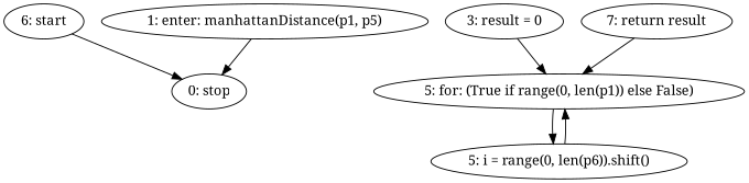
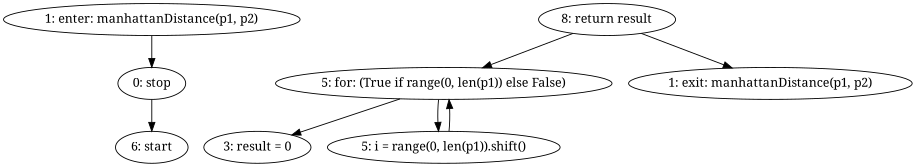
  strict digraph {
    fontname="Noto Serif"
    node [fontname="Noto Serif"]
    edge [fontname="Noto Serif"]
    n1 [label="6: start"]
    n2 [label="0: stop"]
-   n3 [label="1: enter: manhattanDistance(p1, p5)"]
+   n3 [label="1: enter: manhattanDistance(p1, p2)"]
    n4 [label="3: result = 0"]
    n5 [label="5: for: (True if range(0, len(p1)) else False)"]
-   n6 [label="5: i = range(0, len(p6)).shift()"]
-   n7 [label="7: return result"]
-   n1 -> n2
+   n6 [label="5: i = range(0, len(p1)).shift()"]
+   n7 [label="8: return result"]
+   n8 [label="1: exit: manhattanDistance(p1, p2)"]
+   n2 -> n1
    n3 -> n2
-   n4 -> n5
+   n5 -> n4
    n5 -> n6
    n6 -> n5
    n7 -> n5
+   n7 -> n8
  }
